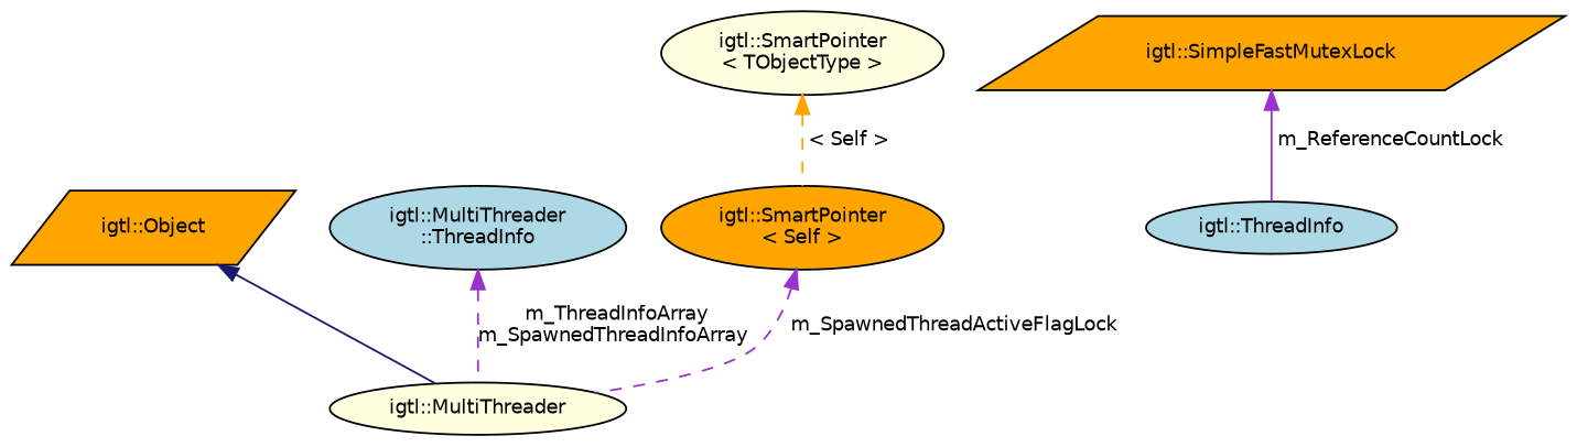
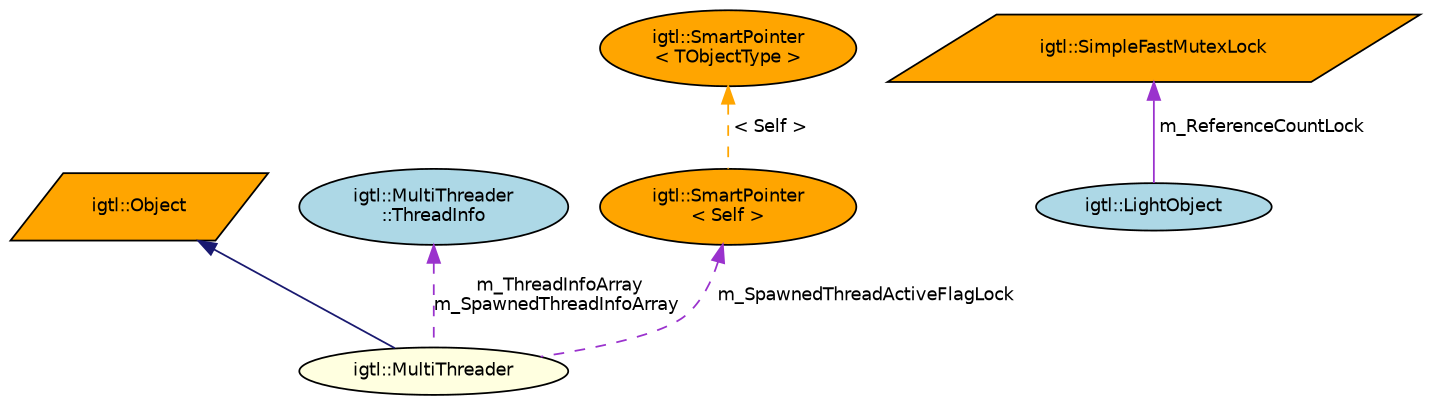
  digraph {
    node [color=black fillcolor=orange fontname=Helvetica fontsize=10 shape=ellipse style=filled]
    edge [color=darkorchid3 dir=back fontname=Helvetica fontsize=10 labelfontname=Helvetica labelfontsize=10 style=dashed]
    n1 [fillcolor=lightyellow fontcolor=black height=0.2 label="igtl::MultiThreader" width=0.4]
    n2 [height=0.2 label="igtl::Object" shape=parallelogram width=0.4]
-   n3 [fillcolor=lightblue height=0.2 label="igtl::ThreadInfo" width=0.4]
+   n3 [fillcolor=lightblue height=0.2 label="igtl::LightObject" width=0.4]
    n4 [height=0.2 label="igtl::SimpleFastMutexLock" shape=parallelogram width=0.4]
    n5 [fillcolor=lightblue height=0.2 label="igtl::MultiThreader\l::ThreadInfo" width=0.4]
    n6 [height=0.2 label="igtl::SmartPointer\l\< Self \>" width=0.4]
-   n7 [fillcolor=lightyellow height=0.2 label="igtl::SmartPointer\l\< TObjectType \>" width=0.4]
+   n7 [height=0.2 label="igtl::SmartPointer\l\< TObjectType \>" width=0.4]
    n2 -> n1 [color=midnightblue style=solid]
    n4 -> n3 [label=" m_ReferenceCountLock" style=solid]
    n5 -> n1 [label=" m_ThreadInfoArray\nm_SpawnedThreadInfoArray"]
    n6 -> n1 [label=" m_SpawnedThreadActiveFlagLock"]
    n7 -> n6 [color=orange label=" \< Self \>"]
  }
